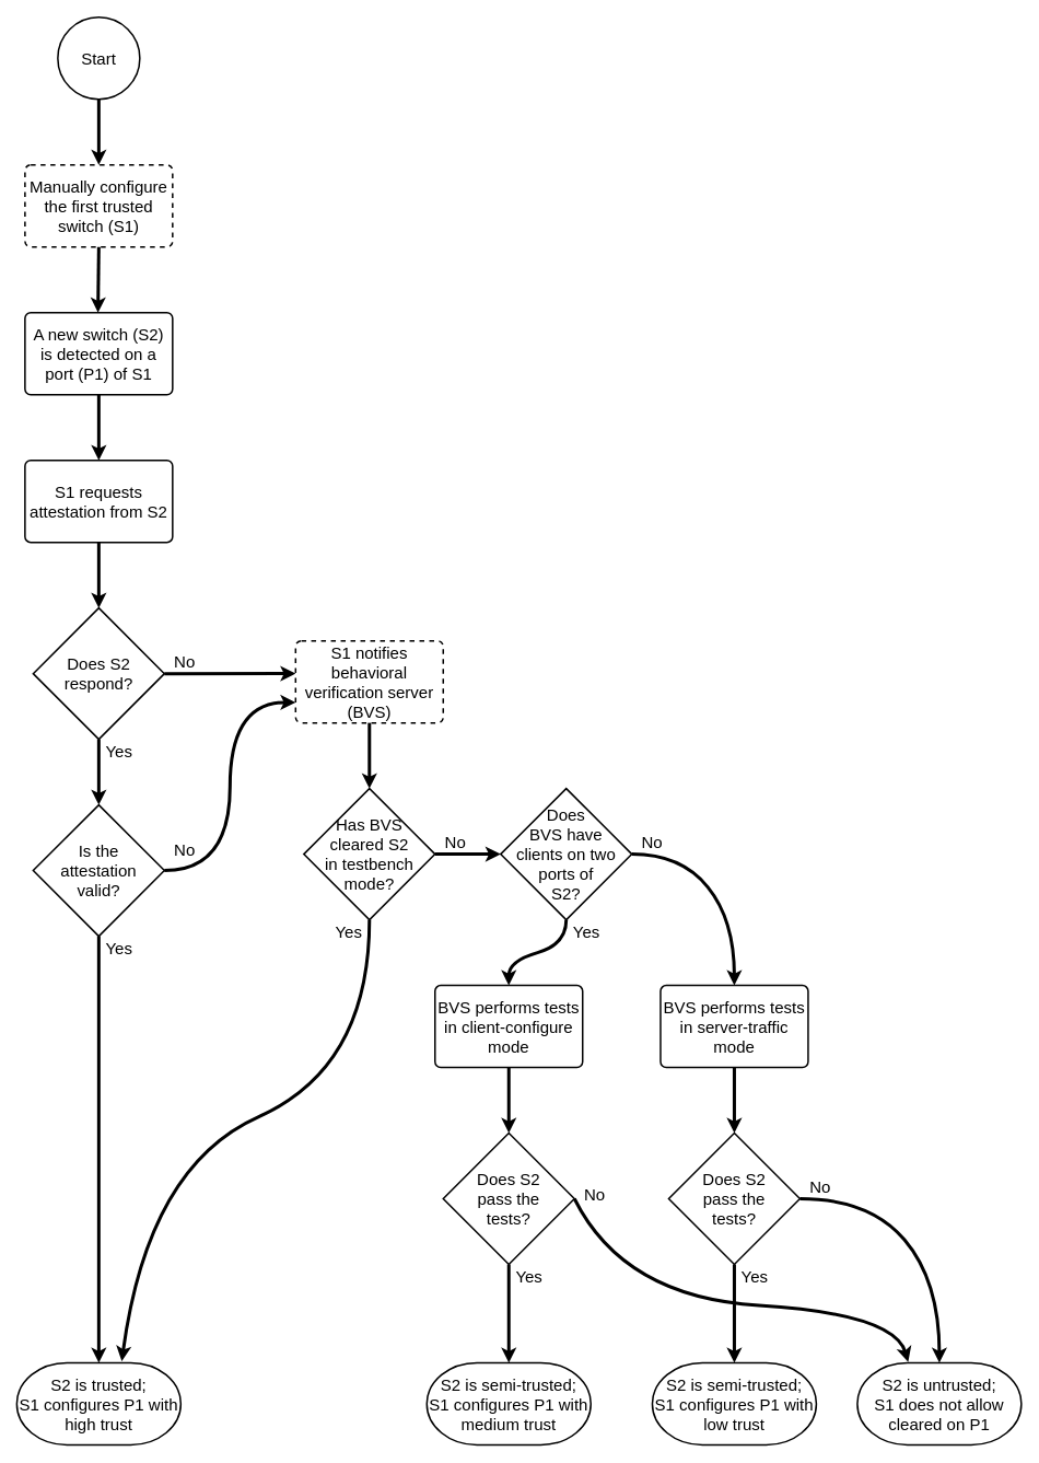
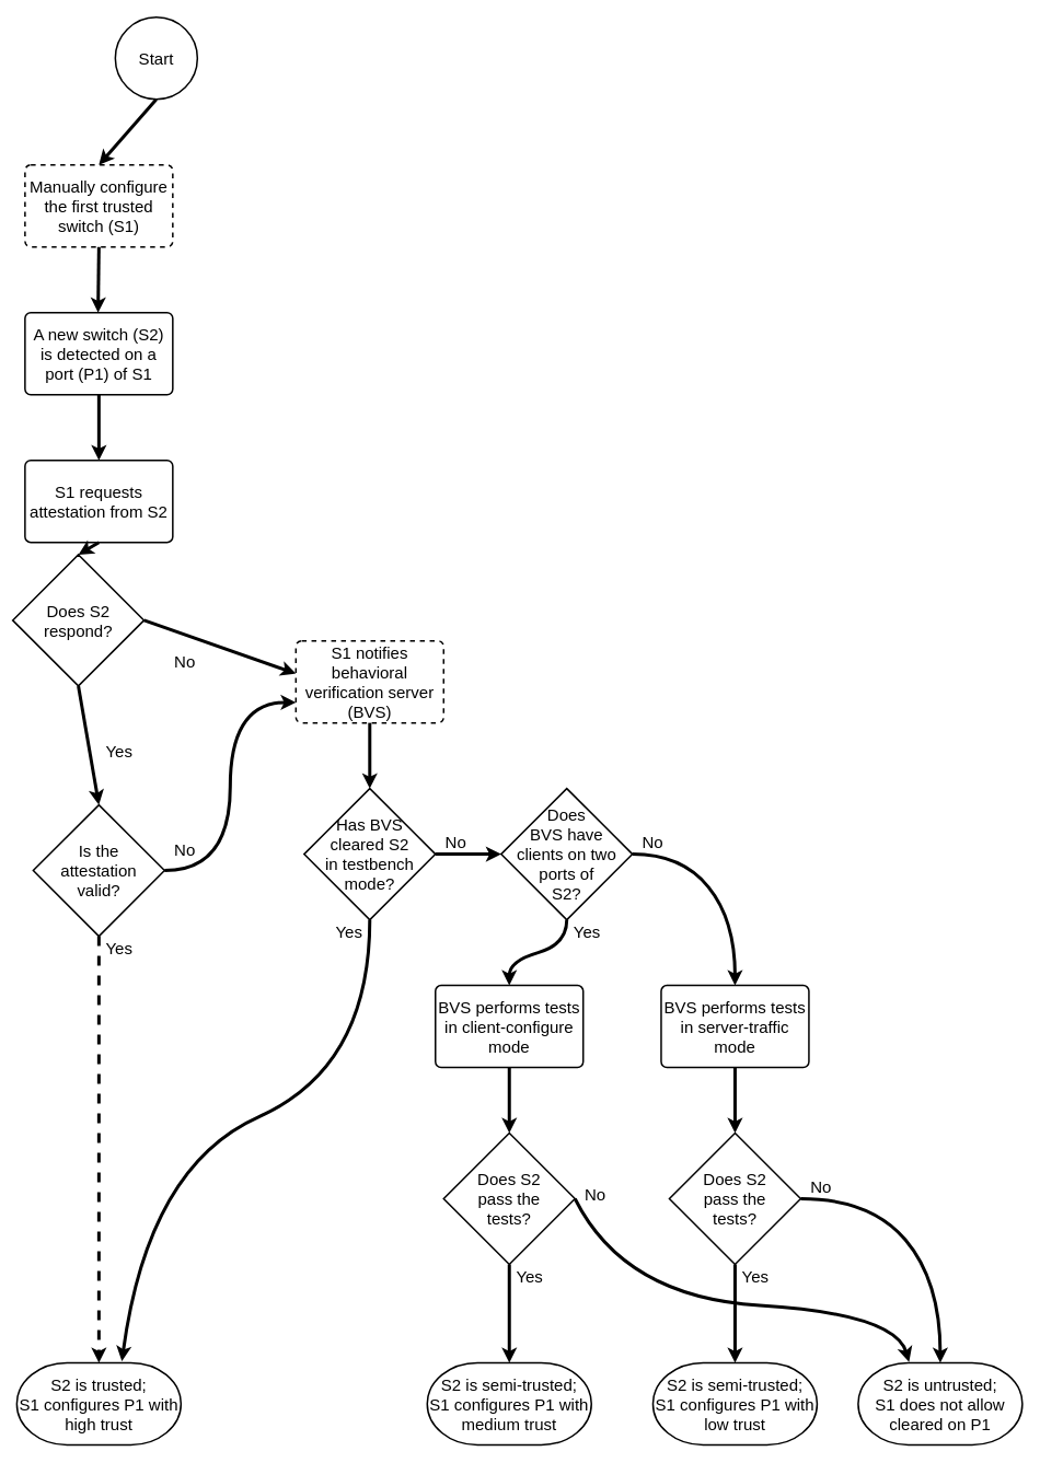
  <mxCell id="0" />
  <mxCell id="1" parent="0" />
- <mxCell id="2" value="&lt;font style=&quot;font-size: 20px&quot;&gt;Start&lt;/font&gt;" style="strokeWidth=2;html=1;shape=mxgraph.flowchart.start_2;whiteSpace=wrap;" parent="1" vertex="1"><mxGeometry x="70" y="20" width="100" height="100" as="geometry" /></mxCell>
- <mxCell id="3" value="&lt;font style=&quot;font-size: 20px&quot;&gt;Does&amp;nbsp;S2 respond?&lt;/font&gt;" style="strokeWidth=2;html=1;shape=mxgraph.flowchart.decision;whiteSpace=wrap;" parent="1" vertex="1"><mxGeometry x="40" y="740" width="160" height="160" as="geometry" /></mxCell>
+ <mxCell id="2" value="&lt;font style=&quot;font-size: 20px&quot;&gt;Start&lt;/font&gt;" style="strokeWidth=2;html=1;shape=mxgraph.flowchart.start_2;whiteSpace=wrap;" parent="1" vertex="1"><mxGeometry x="140" y="20" width="100" height="100" as="geometry" /></mxCell>
+ <mxCell id="3" value="&lt;font style=&quot;font-size: 20px&quot;&gt;Does&amp;nbsp;S2 respond?&lt;/font&gt;" style="strokeWidth=2;html=1;shape=mxgraph.flowchart.decision;whiteSpace=wrap;" parent="1" vertex="1"><mxGeometry x="15" y="675" width="160" height="160" as="geometry" /></mxCell>
  <mxCell id="4" value="&lt;div style=&quot;text-align: center&quot;&gt;&lt;span style=&quot;font-size: 20px&quot;&gt;Manually configure the first trusted switch (S1)&lt;/span&gt;&lt;/div&gt;" style="rounded=1;whiteSpace=wrap;html=1;absoluteArcSize=1;arcSize=14;strokeWidth=2;dashed=1;" parent="1" vertex="1"><mxGeometry x="30" y="200" width="180" height="100" as="geometry" /></mxCell>
  <mxCell id="5" value="" style="endArrow=classic;html=1;entryX=0.5;entryY=0;entryDx=0;entryDy=0;exitX=0.5;exitY=1;exitDx=0;exitDy=0;exitPerimeter=0;strokeWidth=4;" parent="1" source="2" target="4" edge="1"><mxGeometry width="50" height="50" relative="1" as="geometry"><mxPoint x="40" y="620" as="sourcePoint" /><mxPoint x="90" y="570" as="targetPoint" /></mxGeometry></mxCell>
  <mxCell id="6" value="" style="endArrow=classic;html=1;entryX=0.5;entryY=0;entryDx=0;entryDy=0;strokeWidth=4;exitX=0.5;exitY=1;exitDx=0;exitDy=0;" parent="1" source="4" edge="1"><mxGeometry width="50" height="50" relative="1" as="geometry"><mxPoint x="100" y="320" as="sourcePoint" /><mxPoint x="119" y="380" as="targetPoint" /></mxGeometry></mxCell>
  <mxCell id="7" value="&lt;div style=&quot;text-align: center&quot;&gt;&lt;span style=&quot;font-size: 20px&quot;&gt;A new switch (S2) is detected on a port (P1) of S1&lt;/span&gt;&lt;/div&gt;" style="rounded=1;whiteSpace=wrap;html=1;absoluteArcSize=1;arcSize=14;strokeWidth=2;" parent="1" vertex="1"><mxGeometry x="30" y="380" width="180" height="100" as="geometry" /></mxCell>
  <mxCell id="8" value="&lt;div style=&quot;text-align: center&quot;&gt;&lt;span style=&quot;font-size: 20px&quot;&gt;S1 requests attestation from S2&lt;/span&gt;&lt;/div&gt;" style="rounded=1;whiteSpace=wrap;html=1;absoluteArcSize=1;arcSize=14;strokeWidth=2;" parent="1" vertex="1"><mxGeometry x="30" y="560" width="180" height="100" as="geometry" /></mxCell>
  <mxCell id="9" value="" style="endArrow=classic;html=1;entryX=0.5;entryY=0;entryDx=0;entryDy=0;strokeWidth=4;exitX=0.5;exitY=1;exitDx=0;exitDy=0;" parent="1" source="7" target="8" edge="1"><mxGeometry width="50" height="50" relative="1" as="geometry"><mxPoint x="130" y="310" as="sourcePoint" /><mxPoint x="129" y="390" as="targetPoint" /></mxGeometry></mxCell>
  <mxCell id="10" value="" style="endArrow=classic;html=1;entryX=0.5;entryY=0;entryDx=0;entryDy=0;strokeWidth=4;exitX=0.5;exitY=1;exitDx=0;exitDy=0;entryPerimeter=0;" parent="1" source="8" target="3" edge="1"><mxGeometry width="50" height="50" relative="1" as="geometry"><mxPoint x="130" y="490" as="sourcePoint" /><mxPoint x="130" y="570" as="targetPoint" /></mxGeometry></mxCell>
  <mxCell id="11" value="&lt;span style=&quot;font-size: 20px&quot;&gt;Is the&lt;br&gt;attestation&lt;br&gt;valid?&lt;/span&gt;" style="strokeWidth=2;html=1;shape=mxgraph.flowchart.decision;whiteSpace=wrap;" parent="1" vertex="1"><mxGeometry x="40" y="980" width="160" height="160" as="geometry" /></mxCell>
  <mxCell id="12" value="" style="endArrow=classic;html=1;entryX=0.5;entryY=0;entryDx=0;entryDy=0;strokeWidth=4;exitX=0.5;exitY=1;exitDx=0;exitDy=0;entryPerimeter=0;exitPerimeter=0;" parent="1" source="3" target="11" edge="1"><mxGeometry width="50" height="50" relative="1" as="geometry"><mxPoint x="130" y="670" as="sourcePoint" /><mxPoint x="130" y="750" as="targetPoint" /></mxGeometry></mxCell>
  <mxCell id="13" value="&lt;font style=&quot;font-size: 20px&quot;&gt;No&lt;/font&gt;" style="text;html=1;strokeColor=none;fillColor=none;align=center;verticalAlign=middle;whiteSpace=wrap;rounded=0;" parent="1" vertex="1"><mxGeometry x="200" y="790" width="50" height="30" as="geometry" /></mxCell>
  <mxCell id="14" value="&lt;font style=&quot;font-size: 20px&quot;&gt;Yes&lt;/font&gt;" style="text;html=1;strokeColor=none;fillColor=none;align=center;verticalAlign=middle;whiteSpace=wrap;rounded=0;" parent="1" vertex="1"><mxGeometry x="120" y="900" width="50" height="30" as="geometry" /></mxCell>
  <mxCell id="15" value="" style="endArrow=classic;html=1;strokeWidth=4;exitX=1;exitY=0.5;exitDx=0;exitDy=0;exitPerimeter=0;entryX=0;entryY=0.399;entryDx=0;entryDy=0;entryPerimeter=0;" parent="1" source="3" target="16" edge="1"><mxGeometry width="50" height="50" relative="1" as="geometry"><mxPoint x="130" y="670" as="sourcePoint" /><mxPoint x="330" y="810" as="targetPoint" /></mxGeometry></mxCell>
  <mxCell id="16" value="&lt;div style=&quot;text-align: center&quot;&gt;&lt;span style=&quot;font-size: 20px&quot;&gt;S1 notifies behavioral verification server (BVS)&lt;/span&gt;&lt;/div&gt;" style="rounded=1;whiteSpace=wrap;html=1;absoluteArcSize=1;arcSize=14;strokeWidth=2;dashed=1;" parent="1" vertex="1"><mxGeometry x="360" y="780" width="180" height="100" as="geometry" /></mxCell>
- <mxCell id="17" value="" style="endArrow=classic;html=1;strokeWidth=4;exitX=0.5;exitY=1;exitDx=0;exitDy=0;exitPerimeter=0;entryX=0.5;entryY=0;entryDx=0;entryDy=0;entryPerimeter=0;" parent="1" source="11" target="19" edge="1"><mxGeometry width="50" height="50" relative="1" as="geometry"><mxPoint x="440.286" y="818.643" as="sourcePoint" /><mxPoint x="120" y="1220" as="targetPoint" /></mxGeometry></mxCell>
+ <mxCell id="17" value="" style="endArrow=classic;html=1;strokeWidth=4;exitX=0.5;exitY=1;exitDx=0;exitDy=0;exitPerimeter=0;entryX=0.5;entryY=0;entryDx=0;entryDy=0;entryPerimeter=0;dashed=1;" parent="1" source="11" target="19" edge="1"><mxGeometry width="50" height="50" relative="1" as="geometry"><mxPoint x="440.286" y="818.643" as="sourcePoint" /><mxPoint x="120" y="1220" as="targetPoint" /></mxGeometry></mxCell>
  <mxCell id="18" value="&lt;font style=&quot;font-size: 20px&quot;&gt;Yes&lt;/font&gt;" style="text;html=1;strokeColor=none;fillColor=none;align=center;verticalAlign=middle;whiteSpace=wrap;rounded=0;" parent="1" vertex="1"><mxGeometry x="120" y="1140" width="50" height="30" as="geometry" /></mxCell>
  <mxCell id="19" value="&lt;font style=&quot;font-size: 20px&quot;&gt;S2 is trusted;&lt;br&gt;S1 configures P1 with high trust&lt;/font&gt;" style="strokeWidth=2;html=1;shape=mxgraph.flowchart.terminator;whiteSpace=wrap;" parent="1" vertex="1"><mxGeometry x="20" y="1660" width="200" height="100" as="geometry" /></mxCell>
  <mxCell id="20" value="&lt;font style=&quot;font-size: 20px&quot;&gt;No&lt;/font&gt;" style="text;html=1;strokeColor=none;fillColor=none;align=center;verticalAlign=middle;whiteSpace=wrap;rounded=0;" parent="1" vertex="1"><mxGeometry x="200" y="1020" width="50" height="30" as="geometry" /></mxCell>
  <mxCell id="21" value="" style="curved=1;endArrow=classic;html=1;strokeWidth=4;entryX=0;entryY=0.75;entryDx=0;entryDy=0;exitX=1;exitY=0.5;exitDx=0;exitDy=0;exitPerimeter=0;" parent="1" source="11" target="16" edge="1"><mxGeometry width="50" height="50" relative="1" as="geometry"><mxPoint x="40" y="1300" as="sourcePoint" /><mxPoint x="90" y="1250" as="targetPoint" /><Array as="points"><mxPoint x="280" y="1060" /><mxPoint x="280" y="855" /></Array></mxGeometry></mxCell>
  <mxCell id="22" value="&lt;font style=&quot;font-size: 20px&quot;&gt;Has BVS&lt;br&gt;cleared S2&lt;br&gt;in testbench&lt;br&gt;mode?&lt;/font&gt;" style="strokeWidth=2;html=1;shape=mxgraph.flowchart.decision;whiteSpace=wrap;" parent="1" vertex="1"><mxGeometry x="370" y="960" width="160" height="160" as="geometry" /></mxCell>
  <mxCell id="23" value="" style="endArrow=classic;html=1;entryX=0.5;entryY=0;entryDx=0;entryDy=0;strokeWidth=4;exitX=0.5;exitY=1;exitDx=0;exitDy=0;entryPerimeter=0;" parent="1" source="16" target="22" edge="1"><mxGeometry width="50" height="50" relative="1" as="geometry"><mxPoint x="130" y="670" as="sourcePoint" /><mxPoint x="130" y="750" as="targetPoint" /></mxGeometry></mxCell>
  <mxCell id="24" value="" style="curved=1;endArrow=classic;html=1;strokeWidth=4;exitX=0.5;exitY=1;exitDx=0;exitDy=0;exitPerimeter=0;entryX=0.64;entryY=-0.02;entryDx=0;entryDy=0;entryPerimeter=0;" parent="1" source="22" target="19" edge="1"><mxGeometry width="50" height="50" relative="1" as="geometry"><mxPoint x="210" y="1070" as="sourcePoint" /><mxPoint x="370" y="865" as="targetPoint" /><Array as="points"><mxPoint x="450" y="1300" /><mxPoint x="180" y="1420" /></Array></mxGeometry></mxCell>
  <mxCell id="25" value="&lt;font style=&quot;font-size: 20px&quot;&gt;Yes&lt;/font&gt;" style="text;html=1;strokeColor=none;fillColor=none;align=center;verticalAlign=middle;whiteSpace=wrap;rounded=0;" parent="1" vertex="1"><mxGeometry x="400" y="1120" width="50" height="30" as="geometry" /></mxCell>
  <mxCell id="26" value="&lt;span style=&quot;font-size: 20px&quot;&gt;Does&lt;br&gt;BVS have&lt;br&gt;clients on two ports of&lt;br&gt;S2?&lt;/span&gt;&lt;br&gt;" style="strokeWidth=2;html=1;shape=mxgraph.flowchart.decision;whiteSpace=wrap;" parent="1" vertex="1"><mxGeometry x="610" y="960" width="160" height="160" as="geometry" /></mxCell>
  <mxCell id="27" value="" style="endArrow=classic;html=1;entryX=0;entryY=0.5;entryDx=0;entryDy=0;strokeWidth=4;exitX=1;exitY=0.5;exitDx=0;exitDy=0;entryPerimeter=0;exitPerimeter=0;" parent="1" source="22" target="26" edge="1"><mxGeometry width="50" height="50" relative="1" as="geometry"><mxPoint x="460" y="890" as="sourcePoint" /><mxPoint x="460" y="970" as="targetPoint" /></mxGeometry></mxCell>
  <mxCell id="28" value="&lt;font style=&quot;font-size: 20px&quot;&gt;No&lt;/font&gt;" style="text;html=1;strokeColor=none;fillColor=none;align=center;verticalAlign=middle;whiteSpace=wrap;rounded=0;" parent="1" vertex="1"><mxGeometry x="530" y="1010" width="50" height="30" as="geometry" /></mxCell>
  <mxCell id="29" value="&lt;div style=&quot;text-align: center&quot;&gt;&lt;span style=&quot;font-size: 20px&quot;&gt;BVS performs tests in client-configure mode&lt;/span&gt;&lt;/div&gt;" style="rounded=1;whiteSpace=wrap;html=1;absoluteArcSize=1;arcSize=14;strokeWidth=2;" parent="1" vertex="1"><mxGeometry x="530" y="1200" width="180" height="100" as="geometry" /></mxCell>
  <mxCell id="30" value="&lt;div style=&quot;text-align: center&quot;&gt;&lt;span style=&quot;font-size: 20px&quot;&gt;BVS performs tests in server-traffic mode&lt;/span&gt;&lt;/div&gt;" style="rounded=1;whiteSpace=wrap;html=1;absoluteArcSize=1;arcSize=14;strokeWidth=2;" parent="1" vertex="1"><mxGeometry x="805" y="1200" width="180" height="100" as="geometry" /></mxCell>
  <mxCell id="31" value="&lt;span style=&quot;font-size: 20px&quot;&gt;Does S2&lt;br&gt;pass the&lt;br&gt;tests?&lt;/span&gt;&lt;br&gt;" style="strokeWidth=2;html=1;shape=mxgraph.flowchart.decision;whiteSpace=wrap;" parent="1" vertex="1"><mxGeometry x="540" y="1380" width="160" height="160" as="geometry" /></mxCell>
  <mxCell id="32" value="" style="curved=1;endArrow=classic;html=1;strokeWidth=4;entryX=0.5;entryY=0;entryDx=0;entryDy=0;exitX=1;exitY=0.5;exitDx=0;exitDy=0;exitPerimeter=0;" parent="1" source="26" target="30" edge="1"><mxGeometry width="50" height="50" relative="1" as="geometry"><mxPoint x="210" y="1070" as="sourcePoint" /><mxPoint x="370" y="865" as="targetPoint" /><Array as="points"><mxPoint x="830" y="1040" /><mxPoint x="895" y="1120" /></Array></mxGeometry></mxCell>
  <mxCell id="33" value="&lt;font style=&quot;font-size: 20px&quot;&gt;No&lt;/font&gt;" style="text;html=1;strokeColor=none;fillColor=none;align=center;verticalAlign=middle;whiteSpace=wrap;rounded=0;" parent="1" vertex="1"><mxGeometry x="770" y="1010" width="50" height="30" as="geometry" /></mxCell>
  <mxCell id="34" value="&lt;font style=&quot;font-size: 20px&quot;&gt;Yes&lt;/font&gt;" style="text;html=1;strokeColor=none;fillColor=none;align=center;verticalAlign=middle;whiteSpace=wrap;rounded=0;" parent="1" vertex="1"><mxGeometry x="690" y="1120" width="50" height="30" as="geometry" /></mxCell>
  <mxCell id="35" value="" style="endArrow=classic;html=1;entryX=0.5;entryY=0;entryDx=0;entryDy=0;strokeWidth=4;exitX=0.5;exitY=1;exitDx=0;exitDy=0;entryPerimeter=0;" parent="1" source="29" target="31" edge="1"><mxGeometry width="50" height="50" relative="1" as="geometry"><mxPoint x="470" y="1050" as="sourcePoint" /><mxPoint x="550" y="1050" as="targetPoint" /></mxGeometry></mxCell>
  <mxCell id="36" value="&lt;span style=&quot;font-size: 20px&quot;&gt;Does S2&lt;br&gt;pass the&lt;br&gt;tests?&lt;/span&gt;&lt;br&gt;" style="strokeWidth=2;html=1;shape=mxgraph.flowchart.decision;whiteSpace=wrap;" parent="1" vertex="1"><mxGeometry x="815" y="1380" width="160" height="160" as="geometry" /></mxCell>
  <mxCell id="37" value="" style="endArrow=classic;html=1;entryX=0.5;entryY=0;entryDx=0;entryDy=0;strokeWidth=4;exitX=0.5;exitY=1;exitDx=0;exitDy=0;entryPerimeter=0;" parent="1" source="30" target="36" edge="1"><mxGeometry width="50" height="50" relative="1" as="geometry"><mxPoint x="605" y="1310" as="sourcePoint" /><mxPoint x="605" y="1390" as="targetPoint" /></mxGeometry></mxCell>
  <mxCell id="38" value="&lt;font style=&quot;font-size: 20px&quot;&gt;S2 is semi-trusted;&lt;br&gt;S1 configures P1 with medium trust&lt;/font&gt;" style="strokeWidth=2;html=1;shape=mxgraph.flowchart.terminator;whiteSpace=wrap;" parent="1" vertex="1"><mxGeometry x="520" y="1660" width="200" height="100" as="geometry" /></mxCell>
  <mxCell id="39" value="" style="endArrow=classic;html=1;entryX=0.5;entryY=0;entryDx=0;entryDy=0;strokeWidth=4;exitX=0.5;exitY=1;exitDx=0;exitDy=0;entryPerimeter=0;exitPerimeter=0;" parent="1" source="31" target="38" edge="1"><mxGeometry width="50" height="50" relative="1" as="geometry"><mxPoint x="630" y="1310" as="sourcePoint" /><mxPoint x="630" y="1390" as="targetPoint" /></mxGeometry></mxCell>
  <mxCell id="40" value="&lt;font style=&quot;font-size: 20px&quot;&gt;Yes&lt;/font&gt;" style="text;html=1;strokeColor=none;fillColor=none;align=center;verticalAlign=middle;whiteSpace=wrap;rounded=0;" parent="1" vertex="1"><mxGeometry x="620" y="1540" width="50" height="30" as="geometry" /></mxCell>
  <mxCell id="41" value="&lt;font style=&quot;font-size: 20px&quot;&gt;S2 is semi-trusted;&lt;br&gt;S1 configures P1 with low trust&lt;/font&gt;" style="strokeWidth=2;html=1;shape=mxgraph.flowchart.terminator;whiteSpace=wrap;" parent="1" vertex="1"><mxGeometry x="795" y="1660" width="200" height="100" as="geometry" /></mxCell>
  <mxCell id="42" value="&lt;font style=&quot;font-size: 20px&quot;&gt;S2 is untrusted;&lt;br&gt;S1 does not allow cleared on P1&lt;/font&gt;" style="strokeWidth=2;html=1;shape=mxgraph.flowchart.terminator;whiteSpace=wrap;" parent="1" vertex="1"><mxGeometry x="1045" y="1660" width="200" height="100" as="geometry" /></mxCell>
  <mxCell id="43" value="" style="endArrow=classic;html=1;entryX=0.5;entryY=0;entryDx=0;entryDy=0;strokeWidth=4;exitX=0.5;exitY=1;exitDx=0;exitDy=0;entryPerimeter=0;exitPerimeter=0;" parent="1" source="36" target="41" edge="1"><mxGeometry width="50" height="50" relative="1" as="geometry"><mxPoint x="605" y="1550" as="sourcePoint" /><mxPoint x="605" y="1670" as="targetPoint" /></mxGeometry></mxCell>
  <mxCell id="44" value="&lt;font style=&quot;font-size: 20px&quot;&gt;Yes&lt;/font&gt;" style="text;html=1;strokeColor=none;fillColor=none;align=center;verticalAlign=middle;whiteSpace=wrap;rounded=0;" parent="1" vertex="1"><mxGeometry x="895" y="1540" width="50" height="30" as="geometry" /></mxCell>
  <mxCell id="45" value="" style="curved=1;endArrow=classic;html=1;strokeWidth=4;entryX=0.5;entryY=0;entryDx=0;entryDy=0;exitX=1;exitY=0.5;exitDx=0;exitDy=0;exitPerimeter=0;entryPerimeter=0;" parent="1" target="42" edge="1"><mxGeometry width="50" height="50" relative="1" as="geometry"><mxPoint x="975" y="1460" as="sourcePoint" /><mxPoint x="1195" y="1620" as="targetPoint" /><Array as="points"><mxPoint x="1060" y="1460" /><mxPoint x="1145" y="1560" /></Array></mxGeometry></mxCell>
  <mxCell id="46" value="&lt;font style=&quot;font-size: 20px&quot;&gt;No&lt;/font&gt;" style="text;html=1;strokeColor=none;fillColor=none;align=center;verticalAlign=middle;whiteSpace=wrap;rounded=0;" parent="1" vertex="1"><mxGeometry x="975" y="1430" width="50" height="30" as="geometry" /></mxCell>
  <mxCell id="47" value="" style="curved=1;endArrow=classic;html=1;strokeWidth=4;entryX=0.31;entryY=-0.01;entryDx=0;entryDy=0;exitX=1;exitY=0.5;exitDx=0;exitDy=0;exitPerimeter=0;entryPerimeter=0;" parent="1" source="31" target="42" edge="1"><mxGeometry width="50" height="50" relative="1" as="geometry"><mxPoint x="1080" y="1470" as="sourcePoint" /><mxPoint x="1250" y="1670" as="targetPoint" /><Array as="points"><mxPoint x="760" y="1580" /><mxPoint x="1090" y="1600" /></Array></mxGeometry></mxCell>
  <mxCell id="48" value="&lt;font style=&quot;font-size: 20px&quot;&gt;No&lt;/font&gt;" style="text;html=1;strokeColor=none;fillColor=none;align=center;verticalAlign=middle;whiteSpace=wrap;rounded=0;" parent="1" vertex="1"><mxGeometry x="700" y="1440" width="50" height="30" as="geometry" /></mxCell>
  <mxCell id="49" value="" style="curved=1;endArrow=classic;html=1;strokeWidth=4;entryX=0.5;entryY=0;entryDx=0;entryDy=0;exitX=0.5;exitY=1;exitDx=0;exitDy=0;exitPerimeter=0;" parent="1" source="26" target="29" edge="1"><mxGeometry width="50" height="50" relative="1" as="geometry"><mxPoint x="780" y="1050" as="sourcePoint" /><mxPoint x="1000" y="1210" as="targetPoint" /><Array as="points"><mxPoint x="690" y="1150" /><mxPoint x="620" y="1170" /></Array></mxGeometry></mxCell>
